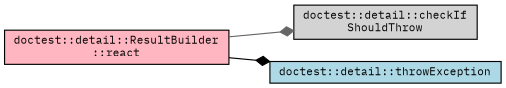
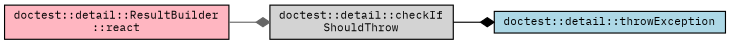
  digraph {
    fontname="IBM Plex Mono"
    rankdir=LR
    node [color=black fontname="IBM Plex Mono" fontsize=10 shape=record style=filled]
    edge [arrowhead=diamond fontname="IBM Plex Mono" fontsize=10 labelfontname=Helvetica labelfontsize=10 style=solid]
    n1 [fillcolor=lightpink fontcolor=black height=0.2 label="doctest::detail::ResultBuilder\l::react" width=0.4]
    n2 [fillcolor=lightgrey height=0.2 label="doctest::detail::checkIf\lShouldThrow" width=0.4]
    n3 [fillcolor=lightblue height=0.2 label="doctest::detail::throwException" width=0.4]
    n1 -> n2 [color=gray40]
-   n1 -> n3 [color=black]
+   n2 -> n3 [color=black]
  }
